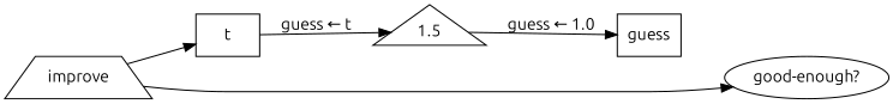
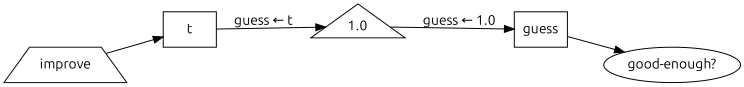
  digraph {
    fontname=Ubuntu
    rankdir=LR
    node [fontname=Ubuntu shape=box]
    edge [fontname=Ubuntu]
-   n1 [label=1.5 shape=triangle]
+   n1 [label=1.0 shape=triangle]
    improve [shape=trapezium]
    guess
    t
    n5 [label="good-enough?" shape=ellipse]
    subgraph sub_1 {
      n1
    }
    subgraph sub_2 {
      improve
    }
    subgraph sub_3 {
      guess
      t
    }
    subgraph sub_4 {
      n5
    }
    n1 -> guess [label="guess &larr; 1.0"]
    improve -> t
-   improve -> n5
+   guess -> n5
    t -> n1 [label="guess &larr; t"]
  }
